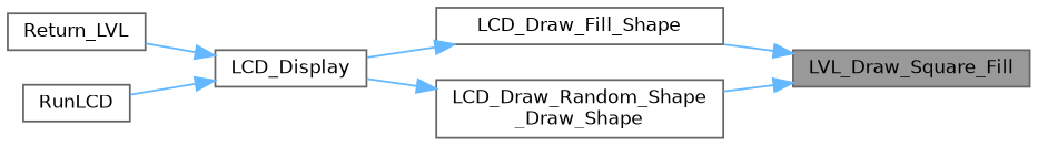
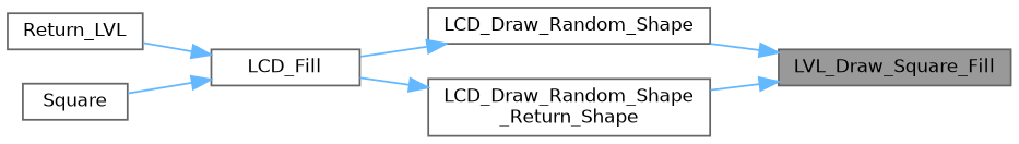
  digraph {
    rankdir=RL
    node [color=grey40 fillcolor=white fontname=Helvetica fontsize=10 shape=box style=filled]
    edge [color=steelblue1 dir=back fontname=Helvetica fontsize=10 labelfontname=Helvetica labelfontsize=10 style=solid]
    n1 [color=gray40 fillcolor=grey60 fontcolor=black height=0.2 label=LVL_Draw_Square_Fill width=0.4]
-   n2 [height=0.2 label=LCD_Draw_Fill_Shape width=0.4]
-   n3 [height=0.2 label="LCD_Draw_Random_Shape\l_Draw_Shape" width=0.4]
-   n4 [height=0.2 label=LCD_Display width=0.4]
+   n2 [height=0.2 label=LCD_Draw_Random_Shape width=0.4]
+   n3 [height=0.2 label="LCD_Draw_Random_Shape\l_Return_Shape" width=0.4]
+   n4 [height=0.2 label=LCD_Fill width=0.4]
    n5 [height=0.2 label=Return_LVL width=0.4]
-   n6 [height=0.2 label=RunLCD width=0.4]
+   n6 [height=0.2 label=Square width=0.4]
    n1 -> n2
    n1 -> n3
    n2 -> n4
    n3 -> n4
    n4 -> n5
    n4 -> n6
  }
